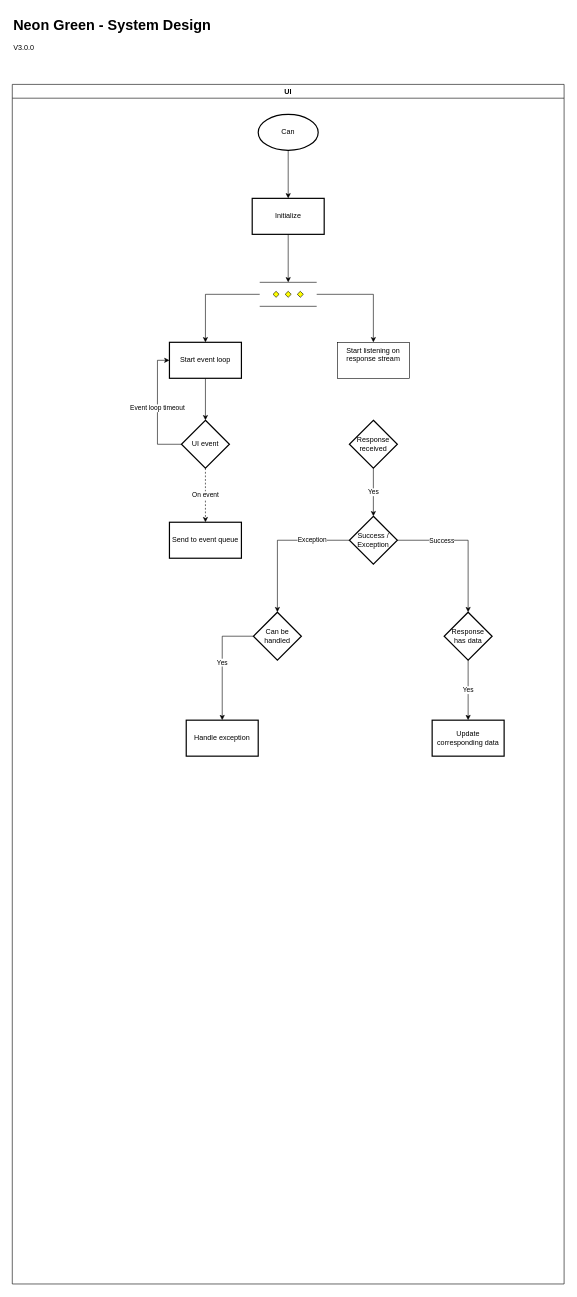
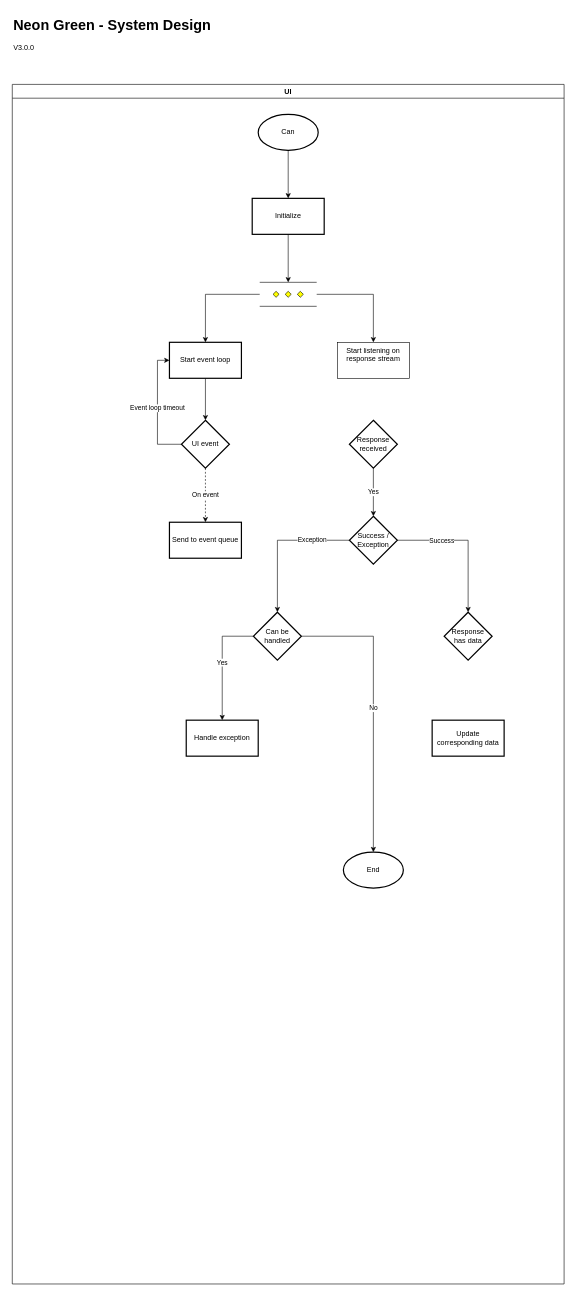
  <mxCell id="0" />
  <mxCell id="1" parent="0" />
  <mxCell id="2" value="UI" style="swimlane;whiteSpace=wrap;html=1;" parent="1" vertex="1"><mxGeometry x="20" y="140" width="920" height="2000" as="geometry" /></mxCell>
  <mxCell id="3" value="" style="edgeStyle=orthogonalEdgeStyle;rounded=0;orthogonalLoop=1;jettySize=auto;html=1;" parent="2" source="4" target="5" edge="1"><mxGeometry relative="1" as="geometry" /></mxCell>
  <mxCell id="4" value="Can" style="strokeWidth=2;html=1;shape=mxgraph.flowchart.start_1;whiteSpace=wrap;" parent="2" vertex="1"><mxGeometry x="410" y="50" width="100" height="60" as="geometry" /></mxCell>
  <mxCell id="5" value="Initialize" style="whiteSpace=wrap;html=1;strokeWidth=2;" parent="2" vertex="1"><mxGeometry x="400" y="190" width="120" height="60" as="geometry" /></mxCell>
  <mxCell id="6" value="" style="edgeStyle=orthogonalEdgeStyle;rounded=0;orthogonalLoop=1;jettySize=auto;html=1;" parent="2" source="7" target="10" edge="1"><mxGeometry relative="1" as="geometry" /></mxCell>
  <mxCell id="7" value="Start event loop" style="whiteSpace=wrap;html=1;strokeWidth=2;" parent="2" vertex="1"><mxGeometry x="262" y="430" width="120" height="60" as="geometry" /></mxCell>
  <mxCell id="8" value="Event loop timeout" style="edgeStyle=orthogonalEdgeStyle;rounded=0;orthogonalLoop=1;jettySize=auto;html=1;entryX=0;entryY=0.5;entryDx=0;entryDy=0;exitX=0;exitY=0.5;exitDx=0;exitDy=0;" parent="2" source="10" target="7" edge="1"><mxGeometry relative="1" as="geometry" /></mxCell>
  <mxCell id="9" value="On event" style="edgeStyle=orthogonalEdgeStyle;rounded=0;orthogonalLoop=1;jettySize=auto;html=1;dashed=1;" parent="2" source="10" target="11" edge="1"><mxGeometry relative="1" as="geometry" /></mxCell>
  <mxCell id="10" value="UI event" style="rhombus;whiteSpace=wrap;html=1;strokeWidth=2;" parent="2" vertex="1"><mxGeometry x="282" y="560" width="80" height="80" as="geometry" /></mxCell>
  <mxCell id="11" value="Send to event queue" style="whiteSpace=wrap;html=1;strokeWidth=2;" parent="2" vertex="1"><mxGeometry x="262" y="730" width="120" height="60" as="geometry" /></mxCell>
  <mxCell id="12" value="Yes" style="edgeStyle=orthogonalEdgeStyle;rounded=0;orthogonalLoop=1;jettySize=auto;html=1;" parent="2" source="13" target="17" edge="1"><mxGeometry relative="1" as="geometry" /></mxCell>
  <mxCell id="13" value="Response received" style="rhombus;whiteSpace=wrap;html=1;strokeWidth=2;" parent="2" vertex="1"><mxGeometry x="562" y="560" width="80" height="80" as="geometry" /></mxCell>
  <mxCell id="14" value="" style="edgeStyle=orthogonalEdgeStyle;rounded=0;orthogonalLoop=1;jettySize=auto;html=1;exitX=1;exitY=0.5;exitDx=0;exitDy=0;" parent="2" source="17" target="19" edge="1"><mxGeometry relative="1" as="geometry" /></mxCell>
  <mxCell id="15" value="Success" style="edgeLabel;html=1;align=center;verticalAlign=middle;resizable=0;points=[];" parent="14" vertex="1" connectable="0"><mxGeometry x="-0.39" y="-1" relative="1" as="geometry"><mxPoint y="-1" as="offset" /></mxGeometry></mxCell>
  <mxCell id="16" value="Exception" style="edgeStyle=orthogonalEdgeStyle;rounded=0;orthogonalLoop=1;jettySize=auto;html=1;" parent="2" source="17" target="22" edge="1"><mxGeometry x="-0.483" relative="1" as="geometry"><mxPoint as="offset" /></mxGeometry></mxCell>
  <mxCell id="17" value="Success / Exception" style="rhombus;whiteSpace=wrap;html=1;strokeWidth=2;" parent="2" vertex="1"><mxGeometry x="562" y="720" width="80" height="80" as="geometry" /></mxCell>
- <mxCell id="18" value="Yes" style="edgeStyle=orthogonalEdgeStyle;rounded=0;orthogonalLoop=1;jettySize=auto;html=1;" parent="2" source="19" target="24" edge="1"><mxGeometry relative="1" as="geometry" /></mxCell>
  <mxCell id="19" value="Response&lt;div&gt;has data&lt;/div&gt;" style="rhombus;whiteSpace=wrap;html=1;strokeWidth=2;" parent="2" vertex="1"><mxGeometry x="720" y="880" width="80" height="80" as="geometry" /></mxCell>
  <mxCell id="20" value="Yes" style="edgeStyle=orthogonalEdgeStyle;rounded=0;orthogonalLoop=1;jettySize=auto;html=1;exitX=0;exitY=0.5;exitDx=0;exitDy=0;" parent="2" source="22" target="23" edge="1"><mxGeometry relative="1" as="geometry" /></mxCell>
+ <mxCell id="21" value="No" style="edgeStyle=orthogonalEdgeStyle;rounded=0;orthogonalLoop=1;jettySize=auto;html=1;exitX=1;exitY=0.5;exitDx=0;exitDy=0;entryX=0.5;entryY=0;entryDx=0;entryDy=0;entryPerimeter=0;" parent="2" source="22" target="25" edge="1"><mxGeometry relative="1" as="geometry"><mxPoint x="520" y="1060" as="targetPoint" /></mxGeometry></mxCell>
  <mxCell id="22" value="Can be handled" style="rhombus;whiteSpace=wrap;html=1;strokeWidth=2;" parent="2" vertex="1"><mxGeometry x="402" y="880" width="80" height="80" as="geometry" /></mxCell>
  <mxCell id="23" value="Handle exception" style="whiteSpace=wrap;html=1;strokeWidth=2;" parent="2" vertex="1"><mxGeometry x="290" y="1060" width="120" height="60" as="geometry" /></mxCell>
  <mxCell id="24" value="Update corresponding data" style="whiteSpace=wrap;html=1;strokeWidth=2;" parent="2" vertex="1"><mxGeometry x="700" y="1060" width="120" height="60" as="geometry" /></mxCell>
+ <mxCell id="25" value="End" style="strokeWidth=2;html=1;shape=mxgraph.flowchart.start_1;whiteSpace=wrap;" parent="2" vertex="1"><mxGeometry x="552" y="1280" width="100" height="60" as="geometry" /></mxCell>
  <mxCell id="26" style="edgeStyle=orthogonalEdgeStyle;rounded=0;orthogonalLoop=1;jettySize=auto;html=1;exitX=0;exitY=0.5;exitDx=0;exitDy=0;exitPerimeter=0;entryX=0.5;entryY=0;entryDx=0;entryDy=0;" parent="2" source="28" target="7" edge="1"><mxGeometry relative="1" as="geometry" /></mxCell>
  <mxCell id="27" value="" style="edgeStyle=orthogonalEdgeStyle;rounded=0;orthogonalLoop=1;jettySize=auto;html=1;" parent="2" source="28" target="30" edge="1"><mxGeometry relative="1" as="geometry" /></mxCell>
  <mxCell id="28" value="" style="verticalLabelPosition=bottom;verticalAlign=top;html=1;shape=mxgraph.flowchart.parallel_mode;pointerEvents=1" parent="2" vertex="1"><mxGeometry x="412.5" y="330" width="95" height="40" as="geometry" /></mxCell>
  <mxCell id="29" style="edgeStyle=orthogonalEdgeStyle;rounded=0;orthogonalLoop=1;jettySize=auto;html=1;exitX=0.5;exitY=1;exitDx=0;exitDy=0;entryX=0.5;entryY=0;entryDx=0;entryDy=0;entryPerimeter=0;" parent="2" source="5" target="28" edge="1"><mxGeometry relative="1" as="geometry" /></mxCell>
  <mxCell id="30" value="Start listening on response stream" style="whiteSpace=wrap;html=1;verticalAlign=top;pointerEvents=1;" parent="2" vertex="1"><mxGeometry x="542" y="430" width="120" height="60" as="geometry" /></mxCell>
  <mxCell id="31" value="&lt;h1 style=&quot;margin-top: 0px;&quot;&gt;Neon Green - System Design&lt;/h1&gt;&lt;p&gt;V3.0.0&lt;/p&gt;" style="text;html=1;whiteSpace=wrap;overflow=hidden;rounded=0;" vertex="1" parent="1"><mxGeometry x="20" y="20" width="360" height="80" as="geometry" /></mxCell>
